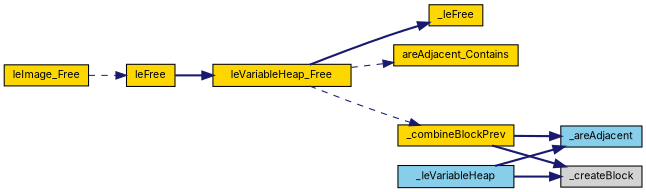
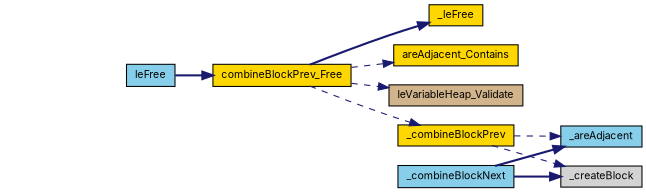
  digraph {
    fontname=Inter
    rankdir=LR
    node [color=black fillcolor=gold fontname=Inter fontsize=10 shape=record style=filled]
    edge [color=midnightblue fontname=Inter fontsize=10 labelfontname=Helvetica labelfontsize=10 style=bold]
-   n1 [fontcolor=black height=0.2 label=leImage_Free width=0.4]
-   n2 [height=0.2 label=leFree width=0.4]
-   n3 [height=0.2 label=leVariableHeap_Free width=0.4]
+   n2 [fillcolor=skyblue height=0.2 label=leFree width=0.4]
+   n3 [height=0.2 label=combineBlockPrev_Free width=0.4]
    n4 [height=0.2 label=_combineBlockPrev width=0.4]
    n5 [height=0.2 label=_leFree width=0.4]
    n6 [height=0.2 label=areAdjacent_Contains width=0.4]
-   n8 [fillcolor=skyblue height=0.2 label=_leVariableHeap width=0.4]
+   n7 [fillcolor=tan height=0.2 label=leVariableHeap_Validate width=0.4]
+   n8 [fillcolor=skyblue height=0.2 label=_combineBlockNext width=0.4]
    n9 [fillcolor=skyblue height=0.2 label=_areAdjacent width=0.4]
    n10 [fillcolor=lightgrey height=0.2 label=_createBlock width=0.4]
-   n1 -> n2 [style=dashed]
    n2 -> n3
    n3 -> n4 [style=dashed]
    n3 -> n5
    n3 -> n6 [style=dashed]
-   n4 -> n9
-   n4 -> n10
+   n3 -> n7 [style=dashed]
+   n4 -> n9 [style=dashed]
+   n4 -> n10 [style=dashed]
    n8 -> n9
    n8 -> n10
  }
